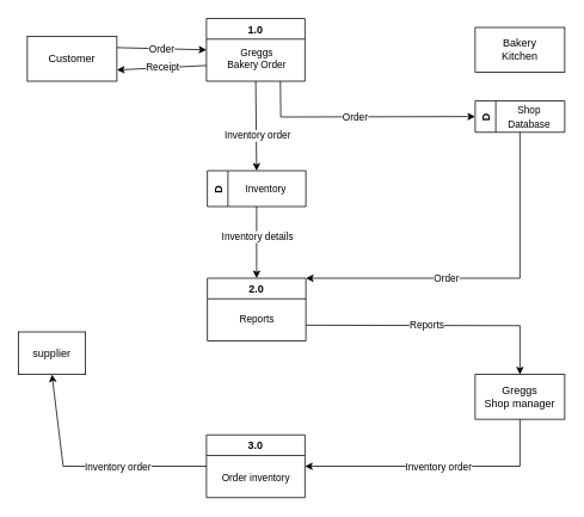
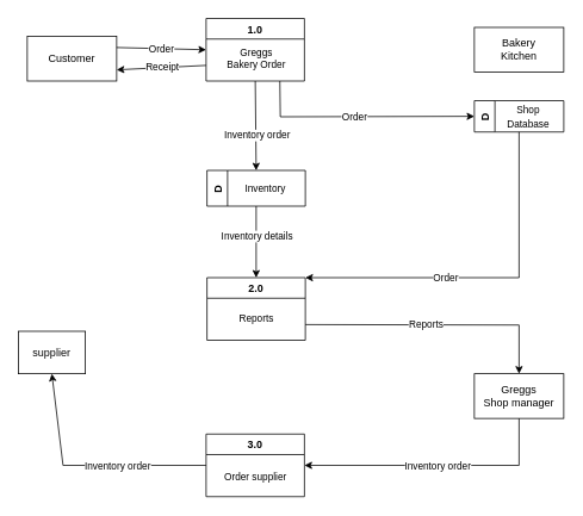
  <mxCell id="0" />
  <mxCell id="1" parent="0" />
  <mxCell id="2" value="Customer" style="rounded=0;whiteSpace=wrap;html=1;" vertex="1" parent="1"><mxGeometry x="30" y="40" width="100" height="50" as="geometry" /></mxCell>
  <mxCell id="3" value="1.0" style="swimlane;shadow=0;" vertex="1" parent="1"><mxGeometry x="230" y="20" width="110" height="70" as="geometry" /></mxCell>
  <mxCell id="4" value="D" style="swimlane;horizontal=0;" vertex="1" parent="1"><mxGeometry x="231" y="190" width="110" height="40" as="geometry" /></mxCell>
  <mxCell id="5" value="Inventory" style="text;html=1;align=center;verticalAlign=middle;resizable=0;points=[];autosize=1;strokeColor=none;fillColor=none;fontSize=11;" vertex="1" parent="4"><mxGeometry x="35" y="10" width="60" height="20" as="geometry" /></mxCell>
  <mxCell id="6" value="2.0" style="swimlane;shadow=0;" vertex="1" parent="1"><mxGeometry x="231" y="310" width="110" height="70" as="geometry" /></mxCell>
  <mxCell id="7" value="Reports" style="text;html=1;align=center;verticalAlign=middle;resizable=0;points=[];autosize=1;strokeColor=none;fillColor=none;fontSize=11;" vertex="1" parent="6"><mxGeometry x="30" y="36" width="50" height="20" as="geometry" /></mxCell>
  <mxCell id="8" value="3.0" style="swimlane;shadow=0;" vertex="1" parent="1"><mxGeometry x="230" y="485" width="110" height="70" as="geometry" /></mxCell>
- <mxCell id="9" value="Order inventory" style="text;html=1;align=center;verticalAlign=middle;resizable=0;points=[];autosize=1;strokeColor=none;fillColor=none;fontSize=11;" vertex="1" parent="8"><mxGeometry x="10" y="37.5" width="90" height="20" as="geometry" /></mxCell>
+ <mxCell id="9" value="Order supplier" style="text;html=1;align=center;verticalAlign=middle;resizable=0;points=[];autosize=1;strokeColor=none;fillColor=none;fontSize=11;" vertex="1" parent="8"><mxGeometry x="10" y="37.5" width="90" height="20" as="geometry" /></mxCell>
  <mxCell id="10" value="supplier" style="rounded=0;whiteSpace=wrap;html=1;shadow=0;" vertex="1" parent="1"><mxGeometry x="20" y="370" width="75" height="47.5" as="geometry" /></mxCell>
  <mxCell id="11" value="Bakery&lt;br&gt;Kitchen" style="rounded=0;whiteSpace=wrap;html=1;shadow=0;" vertex="1" parent="1"><mxGeometry x="530" y="30" width="100" height="50" as="geometry" /></mxCell>
  <mxCell id="12" value="D" style="swimlane;horizontal=0;shadow=0;startSize=23;" vertex="1" parent="1"><mxGeometry x="530" y="112" width="100" height="35" as="geometry"><mxRectangle x="560" y="160" width="30" height="30" as="alternateBounds" /></mxGeometry></mxCell>
  <mxCell id="13" value="&lt;font style=&quot;font-size: 11px;&quot;&gt;Shop&lt;br&gt;Database&lt;/font&gt;" style="text;html=1;align=center;verticalAlign=middle;resizable=0;points=[];autosize=1;strokeColor=none;fillColor=none;strokeWidth=1;perimeterSpacing=0;" vertex="1" parent="12"><mxGeometry x="30" y="2.5" width="60" height="30" as="geometry" /></mxCell>
  <mxCell id="14" value="Greggs&lt;br&gt;Shop manager" style="rounded=0;whiteSpace=wrap;html=1;shadow=0;" vertex="1" parent="1"><mxGeometry x="530" y="417.5" width="100" height="50" as="geometry" /></mxCell>
  <mxCell id="15" value="Greggs&lt;br&gt;Bakery Order" style="text;html=1;align=center;verticalAlign=middle;resizable=0;points=[];autosize=1;strokeColor=none;fillColor=none;fontSize=11;" vertex="1" parent="1"><mxGeometry x="246" y="50" width="80" height="30" as="geometry" /></mxCell>
  <mxCell id="16" value="" style="endArrow=classic;html=1;rounded=0;fontSize=11;entryX=1;entryY=0.75;entryDx=0;entryDy=0;exitX=0;exitY=0.75;exitDx=0;exitDy=0;" edge="1" parent="1" source="3" target="2"><mxGeometry width="50" height="50" relative="1" as="geometry"><mxPoint x="330" y="200" as="sourcePoint" /><mxPoint x="380" y="150" as="targetPoint" /></mxGeometry></mxCell>
  <mxCell id="17" value="Receipt" style="edgeLabel;html=1;align=center;verticalAlign=middle;resizable=0;points=[];fontSize=11;" vertex="1" connectable="0" parent="16"><mxGeometry x="0.261" y="1" relative="1" as="geometry"><mxPoint x="13" y="-2" as="offset" /></mxGeometry></mxCell>
  <mxCell id="18" value="" style="endArrow=classic;html=1;rounded=0;fontSize=11;exitX=1;exitY=0.25;exitDx=0;exitDy=0;entryX=0;entryY=0.5;entryDx=0;entryDy=0;" edge="1" parent="1" source="2" target="3"><mxGeometry width="50" height="50" relative="1" as="geometry"><mxPoint x="330" y="200" as="sourcePoint" /><mxPoint x="380" y="150" as="targetPoint" /></mxGeometry></mxCell>
  <mxCell id="19" value="Order" style="edgeLabel;html=1;align=center;verticalAlign=middle;resizable=0;points=[];fontSize=11;" vertex="1" connectable="0" parent="18"><mxGeometry x="-0.36" relative="1" as="geometry"><mxPoint x="18" y="1" as="offset" /></mxGeometry></mxCell>
  <mxCell id="20" value="" style="endArrow=classic;html=1;rounded=0;fontSize=11;entryX=0.5;entryY=0;entryDx=0;entryDy=0;exitX=0.5;exitY=1;exitDx=0;exitDy=0;" edge="1" parent="1" source="3" target="4"><mxGeometry width="50" height="50" relative="1" as="geometry"><mxPoint x="330" y="240" as="sourcePoint" /><mxPoint x="380" y="190" as="targetPoint" /></mxGeometry></mxCell>
  <mxCell id="21" value="Inventory order" style="edgeLabel;html=1;align=center;verticalAlign=middle;resizable=0;points=[];fontSize=11;" vertex="1" connectable="0" parent="20"><mxGeometry x="-0.5" y="1" relative="1" as="geometry"><mxPoint y="36" as="offset" /></mxGeometry></mxCell>
  <mxCell id="22" value="" style="endArrow=classic;html=1;rounded=0;fontSize=11;entryX=0.5;entryY=0;entryDx=0;entryDy=0;exitX=0.5;exitY=1;exitDx=0;exitDy=0;" edge="1" parent="1" source="4" target="6"><mxGeometry width="50" height="50" relative="1" as="geometry"><mxPoint x="330" y="240" as="sourcePoint" /><mxPoint x="380" y="190" as="targetPoint" /></mxGeometry></mxCell>
  <mxCell id="23" value="Inventory details" style="edgeLabel;html=1;align=center;verticalAlign=middle;resizable=0;points=[];fontSize=11;" vertex="1" connectable="0" parent="22"><mxGeometry x="-0.4" relative="1" as="geometry"><mxPoint y="9" as="offset" /></mxGeometry></mxCell>
  <mxCell id="24" value="" style="endArrow=classic;html=1;rounded=0;fontSize=11;entryX=0;entryY=0.5;entryDx=0;entryDy=0;exitX=0.75;exitY=1;exitDx=0;exitDy=0;" edge="1" parent="1" source="3" target="12"><mxGeometry width="50" height="50" relative="1" as="geometry"><mxPoint x="330" y="160" as="sourcePoint" /><mxPoint x="380" y="110" as="targetPoint" /><Array as="points"><mxPoint x="313" y="130" /></Array></mxGeometry></mxCell>
  <mxCell id="25" value="Order" style="edgeLabel;html=1;align=center;verticalAlign=middle;resizable=0;points=[];fontSize=11;" vertex="1" connectable="0" parent="24"><mxGeometry x="-0.046" relative="1" as="geometry"><mxPoint as="offset" /></mxGeometry></mxCell>
  <mxCell id="26" value="" style="endArrow=classic;html=1;rounded=0;fontSize=11;entryX=1;entryY=0;entryDx=0;entryDy=0;exitX=0.5;exitY=1;exitDx=0;exitDy=0;" edge="1" parent="1" source="12" target="6"><mxGeometry width="50" height="50" relative="1" as="geometry"><mxPoint x="330" y="250" as="sourcePoint" /><mxPoint x="380" y="200" as="targetPoint" /><Array as="points"><mxPoint x="580" y="310" /></Array></mxGeometry></mxCell>
  <mxCell id="27" value="Order" style="edgeLabel;html=1;align=center;verticalAlign=middle;resizable=0;points=[];fontSize=11;" vertex="1" connectable="0" parent="26"><mxGeometry x="0.225" relative="1" as="geometry"><mxPoint as="offset" /></mxGeometry></mxCell>
  <mxCell id="28" value="" style="endArrow=classic;html=1;rounded=0;fontSize=11;exitX=1;exitY=0.75;exitDx=0;exitDy=0;entryX=0.5;entryY=0;entryDx=0;entryDy=0;" edge="1" parent="1" source="6" target="14"><mxGeometry width="50" height="50" relative="1" as="geometry"><mxPoint x="330" y="310" as="sourcePoint" /><mxPoint x="380" y="260" as="targetPoint" /><Array as="points"><mxPoint x="580" y="363" /></Array></mxGeometry></mxCell>
  <mxCell id="29" value="Reports" style="edgeLabel;html=1;align=center;verticalAlign=middle;resizable=0;points=[];fontSize=11;" vertex="1" connectable="0" parent="28"><mxGeometry x="-0.08" relative="1" as="geometry"><mxPoint as="offset" /></mxGeometry></mxCell>
  <mxCell id="30" value="" style="endArrow=classic;html=1;rounded=0;fontSize=11;exitX=0.5;exitY=1;exitDx=0;exitDy=0;entryX=1;entryY=0.5;entryDx=0;entryDy=0;" edge="1" parent="1" source="14" target="8"><mxGeometry width="50" height="50" relative="1" as="geometry"><mxPoint x="330" y="500" as="sourcePoint" /><mxPoint x="420" y="540" as="targetPoint" /><Array as="points"><mxPoint x="580" y="520" /></Array></mxGeometry></mxCell>
  <mxCell id="31" value="Inventory order" style="edgeLabel;html=1;align=center;verticalAlign=middle;resizable=0;points=[];fontSize=11;" vertex="1" connectable="0" parent="30"><mxGeometry x="-0.012" y="3" relative="1" as="geometry"><mxPoint y="-3" as="offset" /></mxGeometry></mxCell>
  <mxCell id="32" value="" style="endArrow=classic;html=1;rounded=0;fontSize=11;exitX=0;exitY=0.5;exitDx=0;exitDy=0;entryX=0.5;entryY=1;entryDx=0;entryDy=0;" edge="1" parent="1" source="8" target="10"><mxGeometry width="50" height="50" relative="1" as="geometry"><mxPoint x="330" y="380" as="sourcePoint" /><mxPoint x="380" y="330" as="targetPoint" /><Array as="points"><mxPoint x="70" y="520" /></Array></mxGeometry></mxCell>
  <mxCell id="33" value="Inventory order" style="edgeLabel;html=1;align=center;verticalAlign=middle;resizable=0;points=[];fontSize=11;" vertex="1" connectable="0" parent="32"><mxGeometry x="-0.147" y="3" relative="1" as="geometry"><mxPoint x="12" y="-3" as="offset" /></mxGeometry></mxCell>
